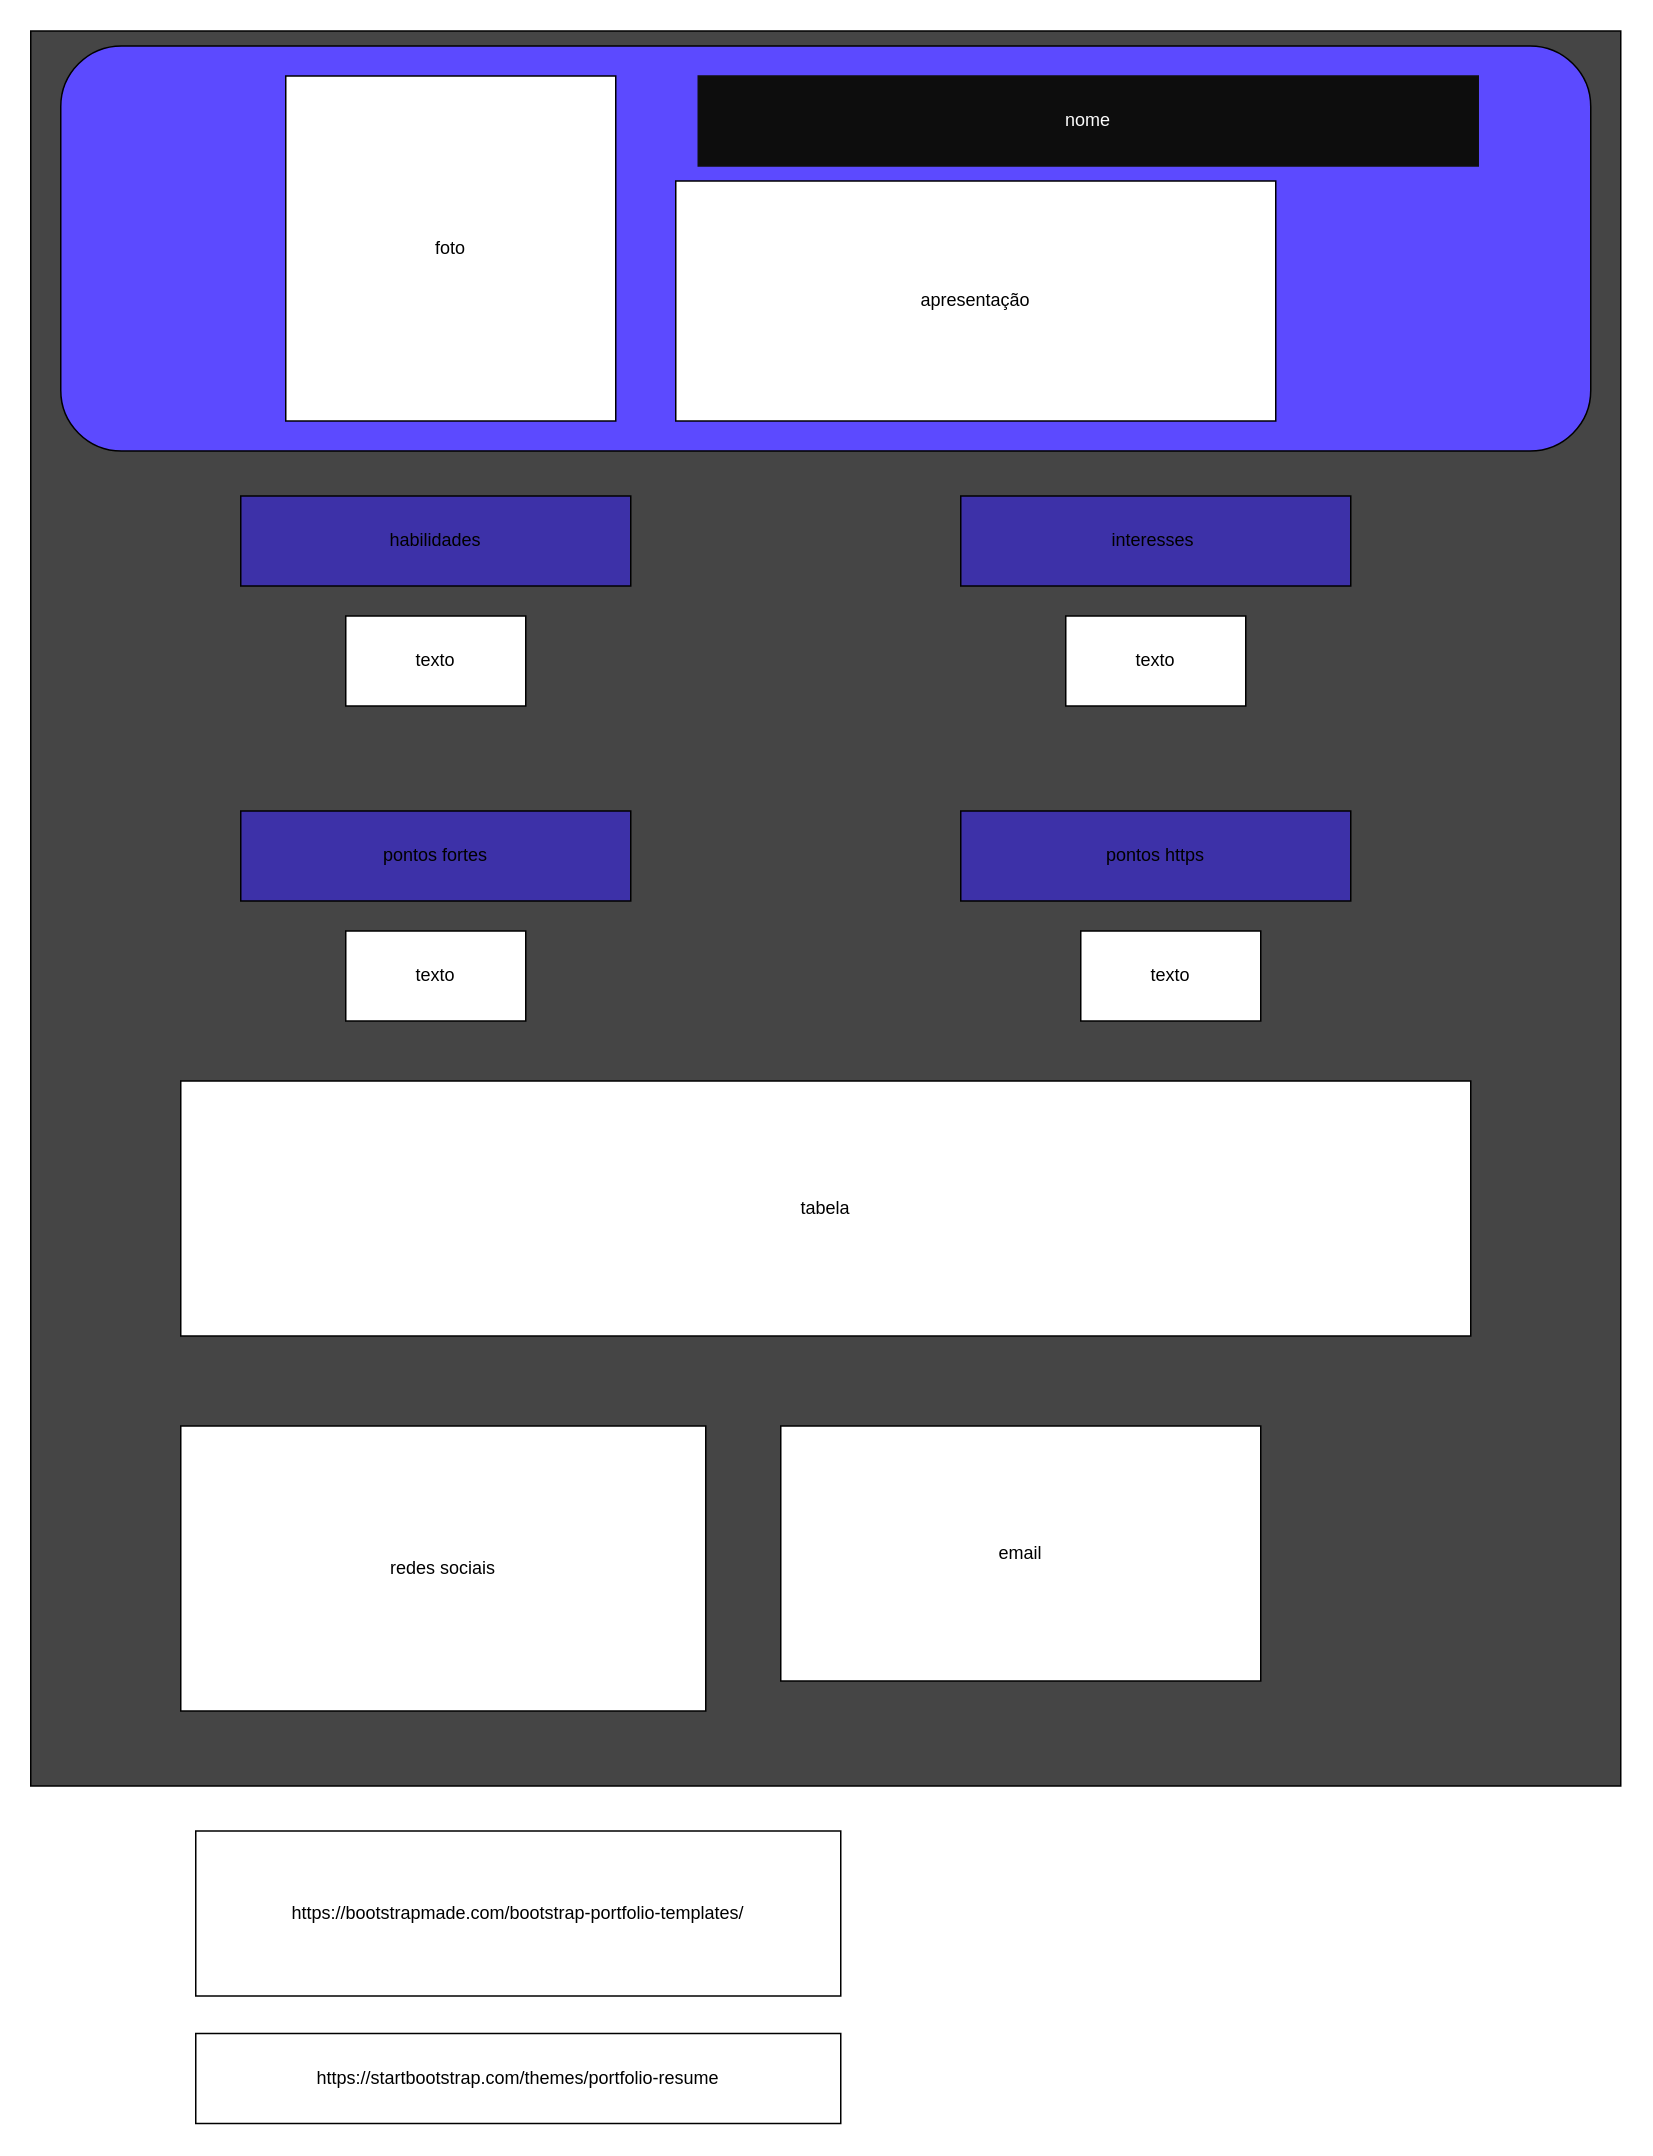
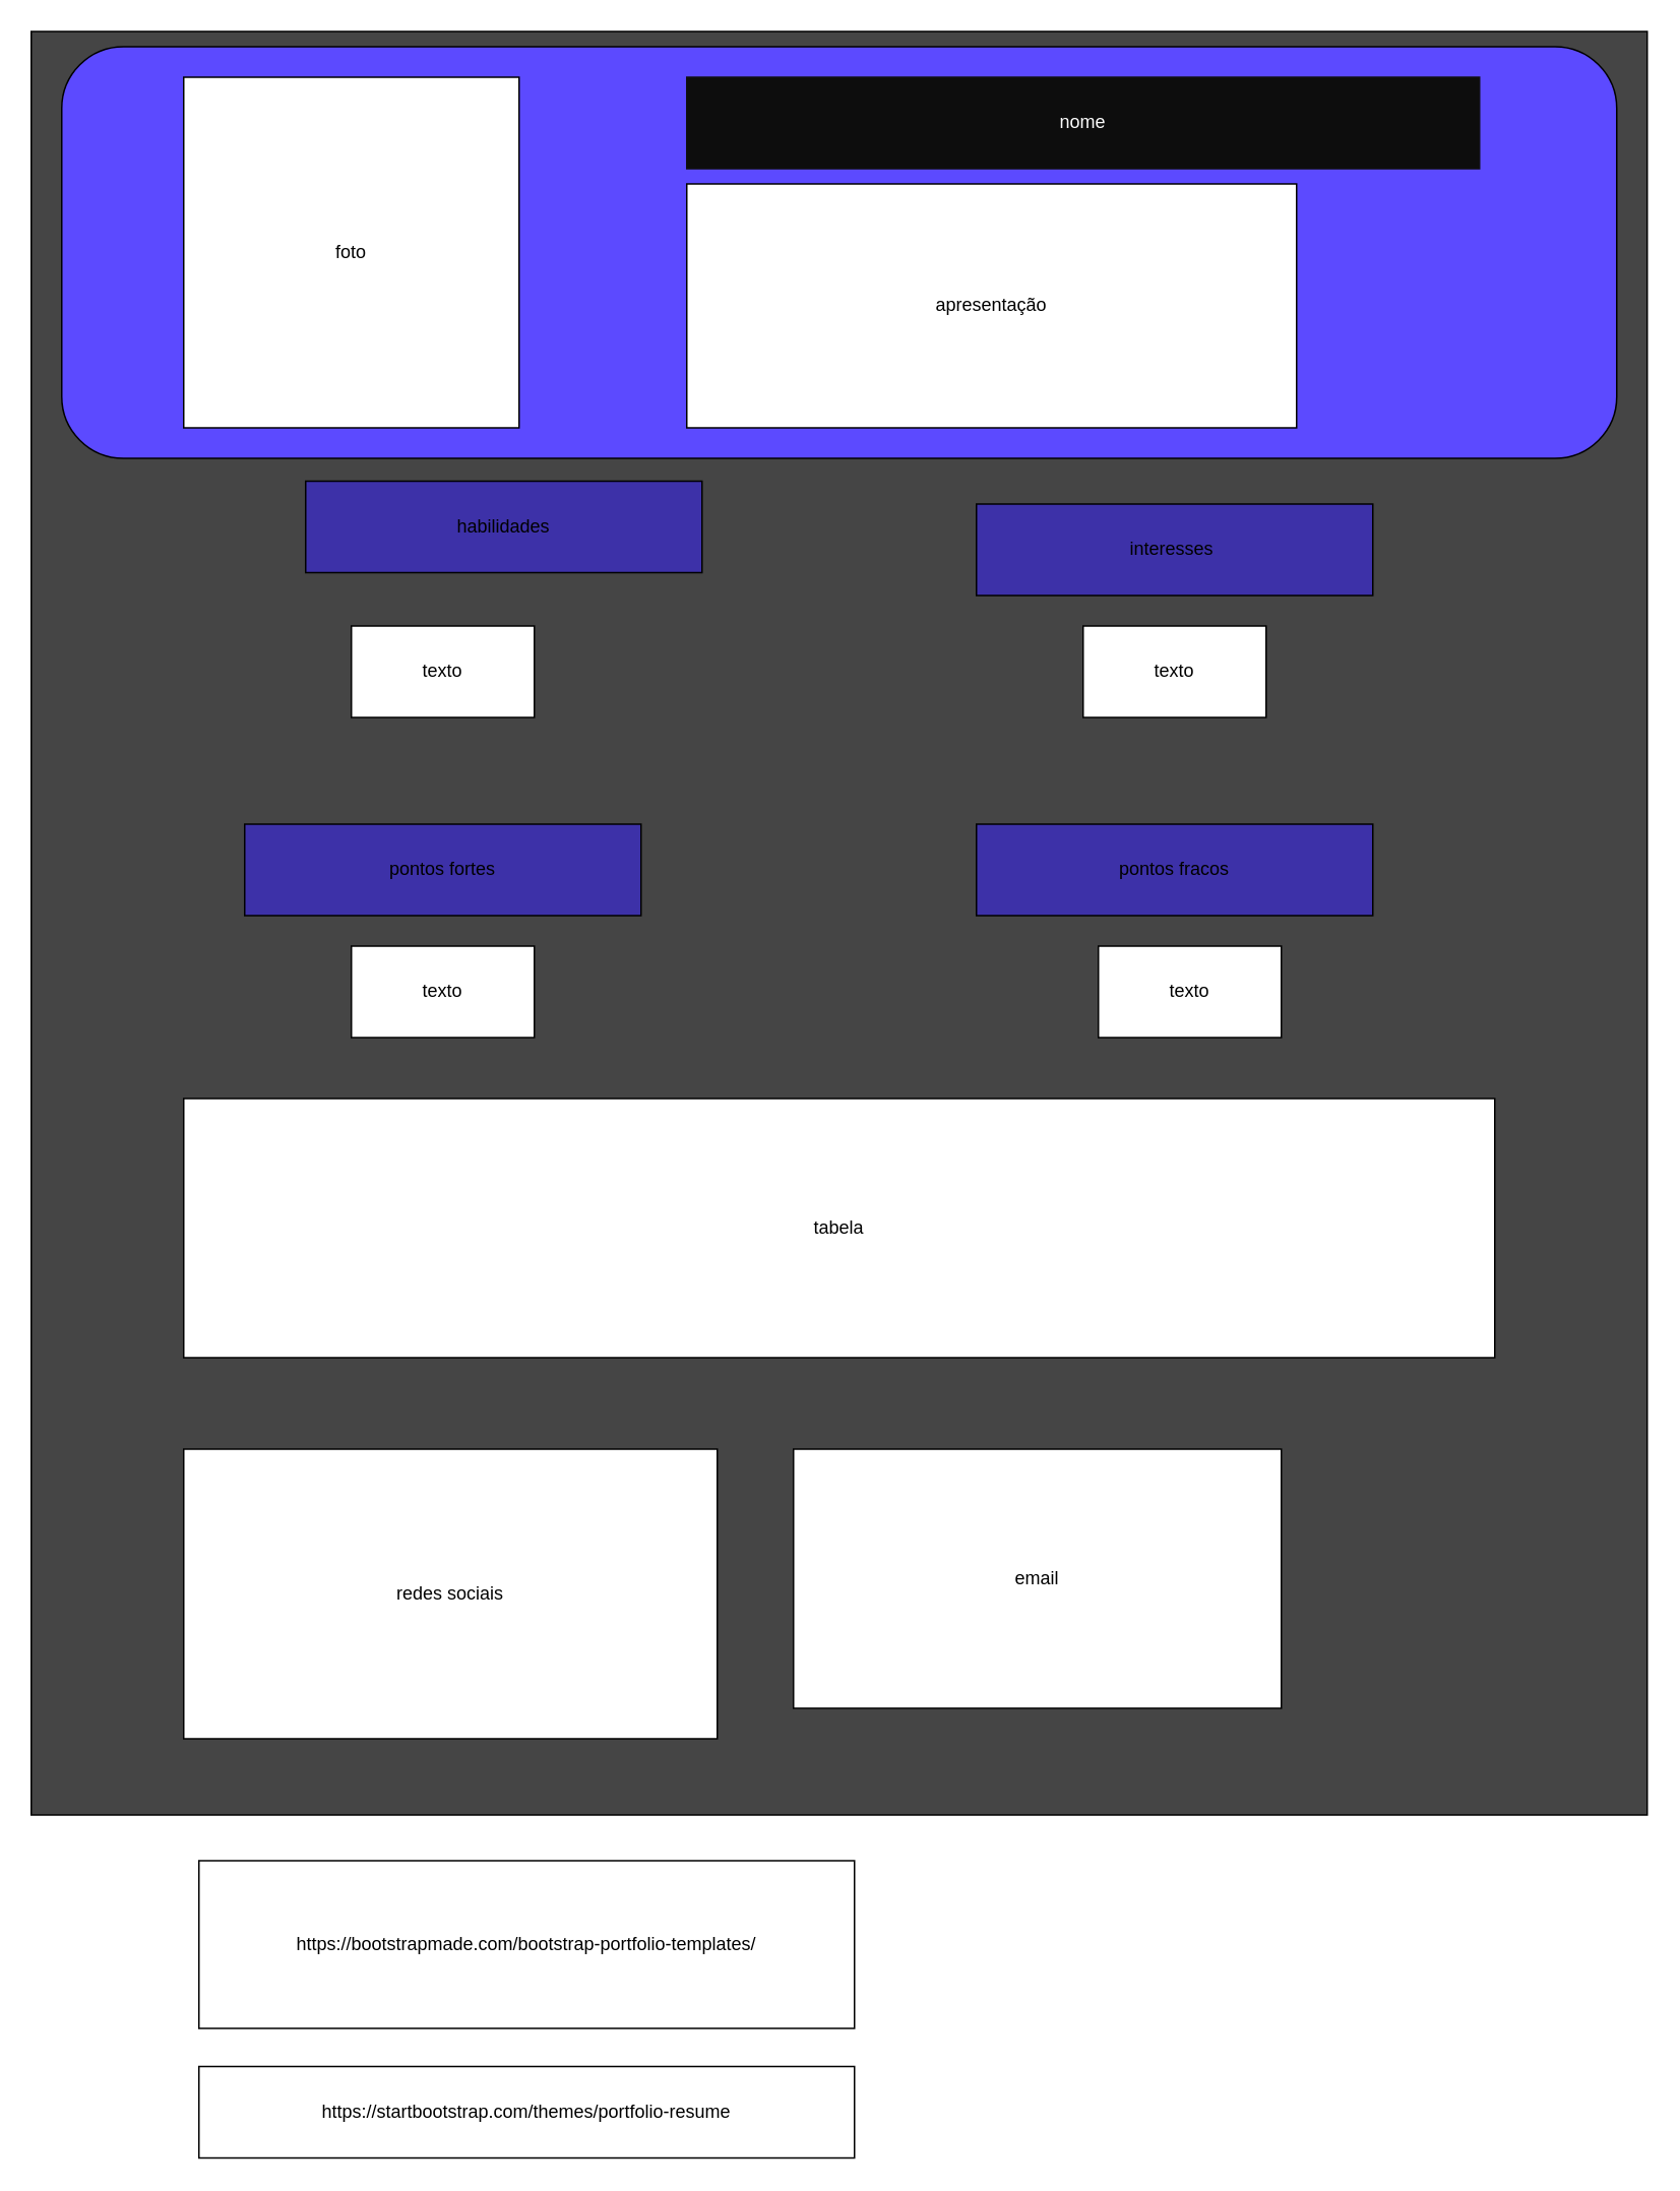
  <mxCell id="0" />
  <mxCell id="1" parent="0" />
  <mxCell id="2" value="" style="rounded=0;whiteSpace=wrap;html=1;fillColor=#454545;" parent="1" vertex="1"><mxGeometry x="20" y="20" width="1060" height="1170" as="geometry" /></mxCell>
  <mxCell id="3" value="" style="rounded=1;whiteSpace=wrap;html=1;fillColor=#5C4AFF;" parent="1" vertex="1"><mxGeometry x="40" y="30" width="1020" height="270" as="geometry" /></mxCell>
- <mxCell id="4" value="foto" style="rounded=0;whiteSpace=wrap;html=1;" parent="1" vertex="1"><mxGeometry x="190" y="50" width="220" height="230" as="geometry" /></mxCell>
- <mxCell id="5" value="&lt;font color=&quot;#fcfcfc&quot;&gt;nome&lt;/font&gt;" style="rounded=0;whiteSpace=wrap;html=1;strokeColor=#0F0F0F;fillColor=#0D0D0D;" parent="1" vertex="1"><mxGeometry x="465" y="50" width="520" height="60" as="geometry" /></mxCell>
+ <mxCell id="4" value="foto" style="rounded=0;whiteSpace=wrap;html=1;" parent="1" vertex="1"><mxGeometry x="120" y="50" width="220" height="230" as="geometry" /></mxCell>
+ <mxCell id="5" value="&lt;font color=&quot;#fcfcfc&quot;&gt;nome&lt;/font&gt;" style="rounded=0;whiteSpace=wrap;html=1;strokeColor=#0F0F0F;fillColor=#0D0D0D;" parent="1" vertex="1"><mxGeometry x="450" y="50" width="520" height="60" as="geometry" /></mxCell>
  <mxCell id="6" value="apresentação" style="rounded=0;whiteSpace=wrap;html=1;" parent="1" vertex="1"><mxGeometry x="450" y="120" width="400" height="160" as="geometry" /></mxCell>
- <mxCell id="7" value="habilidades" style="rounded=0;whiteSpace=wrap;html=1;fillColor=#3D31A8;" parent="1" vertex="1"><mxGeometry x="160" y="330" width="260" height="60" as="geometry" /></mxCell>
+ <mxCell id="7" value="habilidades" style="rounded=0;whiteSpace=wrap;html=1;fillColor=#3D31A8;" parent="1" vertex="1"><mxGeometry x="200" y="315" width="260" height="60" as="geometry" /></mxCell>
  <mxCell id="8" value="interesses&amp;nbsp;" style="rounded=0;whiteSpace=wrap;html=1;fillColor=#3D31A8;" parent="1" vertex="1"><mxGeometry x="640" y="330" width="260" height="60" as="geometry" /></mxCell>
  <mxCell id="9" value="texto" style="rounded=0;whiteSpace=wrap;html=1;" parent="1" vertex="1"><mxGeometry x="230" y="410" width="120" height="60" as="geometry" /></mxCell>
  <mxCell id="10" value="texto" style="rounded=0;whiteSpace=wrap;html=1;" parent="1" vertex="1"><mxGeometry x="710" y="410" width="120" height="60" as="geometry" /></mxCell>
  <mxCell id="11" value="pontos fortes" style="rounded=0;whiteSpace=wrap;html=1;fillColor=#3D31A8;" parent="1" vertex="1"><mxGeometry x="160" y="540" width="260" height="60" as="geometry" /></mxCell>
- <mxCell id="12" value="pontos https" style="rounded=0;whiteSpace=wrap;html=1;fillColor=#3D31A8;" parent="1" vertex="1"><mxGeometry x="640" y="540" width="260" height="60" as="geometry" /></mxCell>
+ <mxCell id="12" value="pontos fracos" style="rounded=0;whiteSpace=wrap;html=1;fillColor=#3D31A8;" parent="1" vertex="1"><mxGeometry x="640" y="540" width="260" height="60" as="geometry" /></mxCell>
  <mxCell id="13" value="texto" style="rounded=0;whiteSpace=wrap;html=1;" parent="1" vertex="1"><mxGeometry x="230" y="620" width="120" height="60" as="geometry" /></mxCell>
  <mxCell id="14" value="texto" style="rounded=0;whiteSpace=wrap;html=1;" parent="1" vertex="1"><mxGeometry x="720" y="620" width="120" height="60" as="geometry" /></mxCell>
  <mxCell id="15" value="tabela" style="rounded=0;whiteSpace=wrap;html=1;" parent="1" vertex="1"><mxGeometry x="120" y="720" width="860" height="170" as="geometry" /></mxCell>
  <mxCell id="16" value="redes sociais" style="rounded=0;whiteSpace=wrap;html=1;" parent="1" vertex="1"><mxGeometry x="120" y="950" width="350" height="190" as="geometry" /></mxCell>
  <mxCell id="17" value="email" style="rounded=0;whiteSpace=wrap;html=1;" parent="1" vertex="1"><mxGeometry x="520" y="950" width="320" height="170" as="geometry" /></mxCell>
  <mxCell id="18" value="https://bootstrapmade.com/bootstrap-portfolio-templates/" style="rounded=0;whiteSpace=wrap;html=1;" vertex="1" parent="1"><mxGeometry x="130" y="1220" width="430" height="110" as="geometry" /></mxCell>
  <mxCell id="19" value="https://startbootstrap.com/themes/portfolio-resume" style="rounded=0;whiteSpace=wrap;html=1;" vertex="1" parent="1"><mxGeometry x="130" y="1355" width="430" height="60" as="geometry" /></mxCell>
